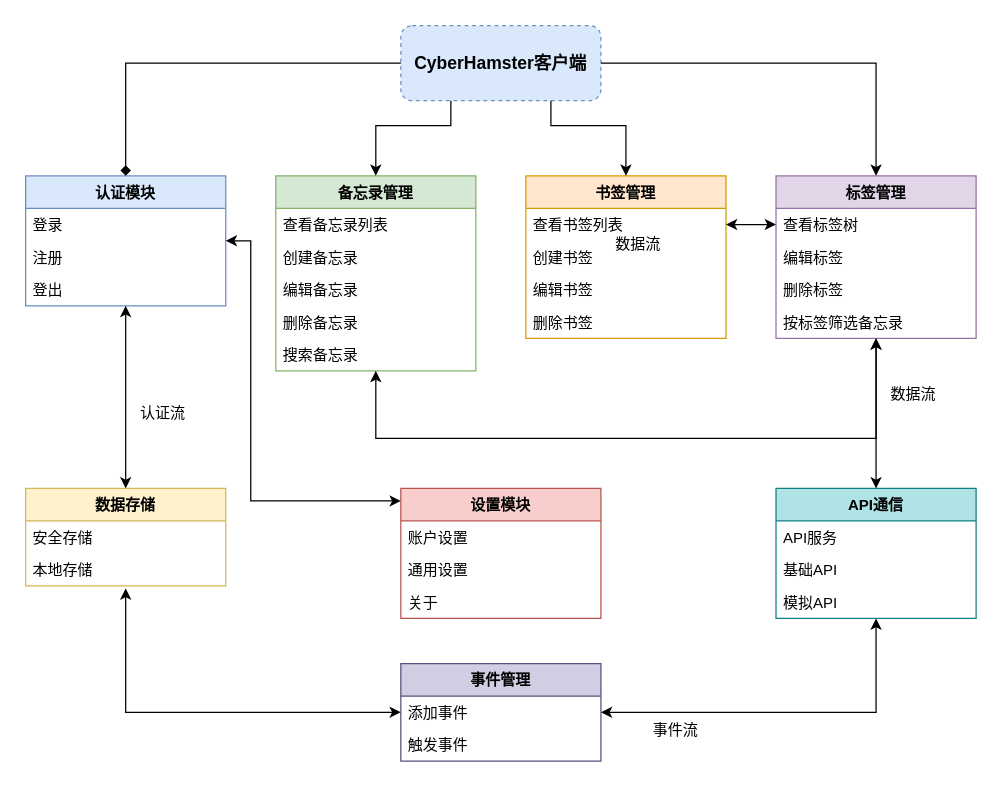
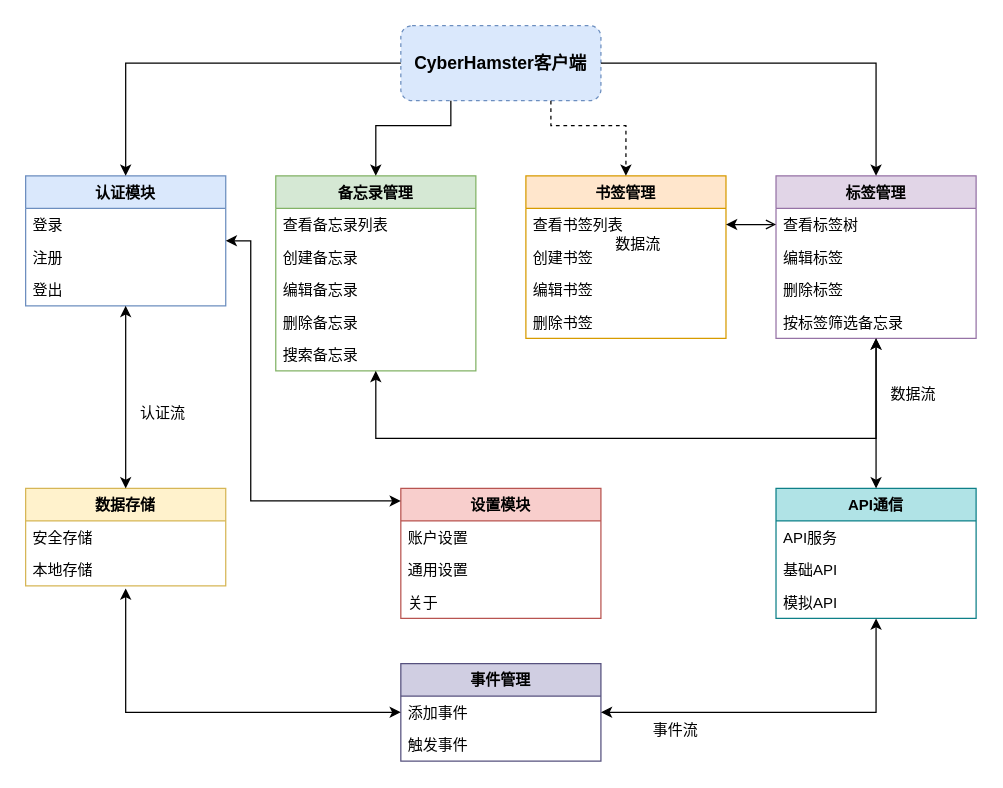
  <mxCell id="0" />
  <mxCell id="1" parent="0" />
  <mxCell id="2" value="CyberHamster客户端" style="rounded=1;whiteSpace=wrap;html=1;fillColor=#dae8fc;strokeColor=#6c8ebf;fontSize=14;fontStyle=1;dashed=1;" parent="1" vertex="1"><mxGeometry x="320" y="20" width="160" height="60" as="geometry" /></mxCell>
  <mxCell id="3" value="认证模块" style="swimlane;fontStyle=1;align=center;verticalAlign=top;childLayout=stackLayout;horizontal=1;startSize=26;horizontalStack=0;resizeParent=1;resizeParentMax=0;resizeLast=0;collapsible=1;marginBottom=0;fillColor=#dae8fc;strokeColor=#6c8ebf;" parent="1" vertex="1"><mxGeometry x="20" y="140" width="160" height="104" as="geometry" /></mxCell>
  <mxCell id="4" value="登录" style="text;strokeColor=none;fillColor=none;align=left;verticalAlign=top;spacingLeft=4;spacingRight=4;overflow=hidden;points=[[0,0.5],[1,0.5]];portConstraint=eastwest;rotatable=0;" parent="3" vertex="1"><mxGeometry y="26" width="160" height="26" as="geometry" /></mxCell>
  <mxCell id="5" value="注册" style="text;strokeColor=none;fillColor=none;align=left;verticalAlign=top;spacingLeft=4;spacingRight=4;overflow=hidden;points=[[0,0.5],[1,0.5]];portConstraint=eastwest;rotatable=0;" parent="3" vertex="1"><mxGeometry y="52" width="160" height="26" as="geometry" /></mxCell>
  <mxCell id="6" value="登出" style="text;strokeColor=none;fillColor=none;align=left;verticalAlign=top;spacingLeft=4;spacingRight=4;overflow=hidden;points=[[0,0.5],[1,0.5]];portConstraint=eastwest;rotatable=0;" parent="3" vertex="1"><mxGeometry y="78" width="160" height="26" as="geometry" /></mxCell>
  <mxCell id="7" value="备忘录管理" style="swimlane;fontStyle=1;align=center;verticalAlign=top;childLayout=stackLayout;horizontal=1;startSize=26;horizontalStack=0;resizeParent=1;resizeParentMax=0;resizeLast=0;collapsible=1;marginBottom=0;fillColor=#d5e8d4;strokeColor=#82b366;" parent="1" vertex="1"><mxGeometry x="220" y="140" width="160" height="156" as="geometry" /></mxCell>
  <mxCell id="8" value="查看备忘录列表" style="text;strokeColor=none;fillColor=none;align=left;verticalAlign=top;spacingLeft=4;spacingRight=4;overflow=hidden;points=[[0,0.5],[1,0.5]];portConstraint=eastwest;rotatable=0;" parent="7" vertex="1"><mxGeometry y="26" width="160" height="26" as="geometry" /></mxCell>
  <mxCell id="9" value="创建备忘录" style="text;strokeColor=none;fillColor=none;align=left;verticalAlign=top;spacingLeft=4;spacingRight=4;overflow=hidden;points=[[0,0.5],[1,0.5]];portConstraint=eastwest;rotatable=0;" parent="7" vertex="1"><mxGeometry y="52" width="160" height="26" as="geometry" /></mxCell>
  <mxCell id="10" value="编辑备忘录" style="text;strokeColor=none;fillColor=none;align=left;verticalAlign=top;spacingLeft=4;spacingRight=4;overflow=hidden;points=[[0,0.5],[1,0.5]];portConstraint=eastwest;rotatable=0;" parent="7" vertex="1"><mxGeometry y="78" width="160" height="26" as="geometry" /></mxCell>
  <mxCell id="11" value="删除备忘录" style="text;strokeColor=none;fillColor=none;align=left;verticalAlign=top;spacingLeft=4;spacingRight=4;overflow=hidden;points=[[0,0.5],[1,0.5]];portConstraint=eastwest;rotatable=0;" parent="7" vertex="1"><mxGeometry y="104" width="160" height="26" as="geometry" /></mxCell>
  <mxCell id="12" value="搜索备忘录" style="text;strokeColor=none;fillColor=none;align=left;verticalAlign=top;spacingLeft=4;spacingRight=4;overflow=hidden;points=[[0,0.5],[1,0.5]];portConstraint=eastwest;rotatable=0;" parent="7" vertex="1"><mxGeometry y="130" width="160" height="26" as="geometry" /></mxCell>
  <mxCell id="13" value="书签管理" style="swimlane;fontStyle=1;align=center;verticalAlign=top;childLayout=stackLayout;horizontal=1;startSize=26;horizontalStack=0;resizeParent=1;resizeParentMax=0;resizeLast=0;collapsible=1;marginBottom=0;fillColor=#ffe6cc;strokeColor=#d79b00;" parent="1" vertex="1"><mxGeometry x="420" y="140" width="160" height="130" as="geometry" /></mxCell>
  <mxCell id="14" value="查看书签列表" style="text;strokeColor=none;fillColor=none;align=left;verticalAlign=top;spacingLeft=4;spacingRight=4;overflow=hidden;points=[[0,0.5],[1,0.5]];portConstraint=eastwest;rotatable=0;" parent="13" vertex="1"><mxGeometry y="26" width="160" height="26" as="geometry" /></mxCell>
  <mxCell id="15" value="创建书签" style="text;strokeColor=none;fillColor=none;align=left;verticalAlign=top;spacingLeft=4;spacingRight=4;overflow=hidden;points=[[0,0.5],[1,0.5]];portConstraint=eastwest;rotatable=0;" parent="13" vertex="1"><mxGeometry y="52" width="160" height="26" as="geometry" /></mxCell>
  <mxCell id="16" value="编辑书签" style="text;strokeColor=none;fillColor=none;align=left;verticalAlign=top;spacingLeft=4;spacingRight=4;overflow=hidden;points=[[0,0.5],[1,0.5]];portConstraint=eastwest;rotatable=0;" parent="13" vertex="1"><mxGeometry y="78" width="160" height="26" as="geometry" /></mxCell>
  <mxCell id="17" value="删除书签" style="text;strokeColor=none;fillColor=none;align=left;verticalAlign=top;spacingLeft=4;spacingRight=4;overflow=hidden;points=[[0,0.5],[1,0.5]];portConstraint=eastwest;rotatable=0;" parent="13" vertex="1"><mxGeometry y="104" width="160" height="26" as="geometry" /></mxCell>
  <mxCell id="18" value="标签管理" style="swimlane;fontStyle=1;align=center;verticalAlign=top;childLayout=stackLayout;horizontal=1;startSize=26;horizontalStack=0;resizeParent=1;resizeParentMax=0;resizeLast=0;collapsible=1;marginBottom=0;fillColor=#e1d5e7;strokeColor=#9673a6;" parent="1" vertex="1"><mxGeometry x="620" y="140" width="160" height="130" as="geometry" /></mxCell>
  <mxCell id="19" value="查看标签树" style="text;strokeColor=none;fillColor=none;align=left;verticalAlign=top;spacingLeft=4;spacingRight=4;overflow=hidden;points=[[0,0.5],[1,0.5]];portConstraint=eastwest;rotatable=0;" parent="18" vertex="1"><mxGeometry y="26" width="160" height="26" as="geometry" /></mxCell>
  <mxCell id="20" value="编辑标签" style="text;strokeColor=none;fillColor=none;align=left;verticalAlign=top;spacingLeft=4;spacingRight=4;overflow=hidden;points=[[0,0.5],[1,0.5]];portConstraint=eastwest;rotatable=0;" parent="18" vertex="1"><mxGeometry y="52" width="160" height="26" as="geometry" /></mxCell>
  <mxCell id="21" value="删除标签" style="text;strokeColor=none;fillColor=none;align=left;verticalAlign=top;spacingLeft=4;spacingRight=4;overflow=hidden;points=[[0,0.5],[1,0.5]];portConstraint=eastwest;rotatable=0;" parent="18" vertex="1"><mxGeometry y="78" width="160" height="26" as="geometry" /></mxCell>
  <mxCell id="22" value="按标签筛选备忘录" style="text;strokeColor=none;fillColor=none;align=left;verticalAlign=top;spacingLeft=4;spacingRight=4;overflow=hidden;points=[[0,0.5],[1,0.5]];portConstraint=eastwest;rotatable=0;" parent="18" vertex="1"><mxGeometry y="104" width="160" height="26" as="geometry" /></mxCell>
  <mxCell id="23" value="设置模块" style="swimlane;fontStyle=1;align=center;verticalAlign=top;childLayout=stackLayout;horizontal=1;startSize=26;horizontalStack=0;resizeParent=1;resizeParentMax=0;resizeLast=0;collapsible=1;marginBottom=0;fillColor=#f8cecc;strokeColor=#b85450;" parent="1" vertex="1"><mxGeometry x="320" y="390" width="160" height="104" as="geometry" /></mxCell>
  <mxCell id="24" value="账户设置" style="text;strokeColor=none;fillColor=none;align=left;verticalAlign=top;spacingLeft=4;spacingRight=4;overflow=hidden;points=[[0,0.5],[1,0.5]];portConstraint=eastwest;rotatable=0;" parent="23" vertex="1"><mxGeometry y="26" width="160" height="26" as="geometry" /></mxCell>
  <mxCell id="25" value="通用设置" style="text;strokeColor=none;fillColor=none;align=left;verticalAlign=top;spacingLeft=4;spacingRight=4;overflow=hidden;points=[[0,0.5],[1,0.5]];portConstraint=eastwest;rotatable=0;" parent="23" vertex="1"><mxGeometry y="52" width="160" height="26" as="geometry" /></mxCell>
  <mxCell id="26" value="关于" style="text;strokeColor=none;fillColor=none;align=left;verticalAlign=top;spacingLeft=4;spacingRight=4;overflow=hidden;points=[[0,0.5],[1,0.5]];portConstraint=eastwest;rotatable=0;" parent="23" vertex="1"><mxGeometry y="78" width="160" height="26" as="geometry" /></mxCell>
  <mxCell id="27" value="数据存储" style="swimlane;fontStyle=1;align=center;verticalAlign=top;childLayout=stackLayout;horizontal=1;startSize=26;horizontalStack=0;resizeParent=1;resizeParentMax=0;resizeLast=0;collapsible=1;marginBottom=0;fillColor=#fff2cc;strokeColor=#d6b656;" parent="1" vertex="1"><mxGeometry x="20" y="390" width="160" height="78" as="geometry" /></mxCell>
  <mxCell id="28" value="安全存储" style="text;strokeColor=none;fillColor=none;align=left;verticalAlign=top;spacingLeft=4;spacingRight=4;overflow=hidden;points=[[0,0.5],[1,0.5]];portConstraint=eastwest;rotatable=0;" parent="27" vertex="1"><mxGeometry y="26" width="160" height="26" as="geometry" /></mxCell>
  <mxCell id="29" value="本地存储" style="text;strokeColor=none;fillColor=none;align=left;verticalAlign=top;spacingLeft=4;spacingRight=4;overflow=hidden;points=[[0,0.5],[1,0.5]];portConstraint=eastwest;rotatable=0;" parent="27" vertex="1"><mxGeometry y="52" width="160" height="26" as="geometry" /></mxCell>
  <mxCell id="30" value="API通信" style="swimlane;fontStyle=1;align=center;verticalAlign=top;childLayout=stackLayout;horizontal=1;startSize=26;horizontalStack=0;resizeParent=1;resizeParentMax=0;resizeLast=0;collapsible=1;marginBottom=0;fillColor=#b0e3e6;strokeColor=#0e8088;" parent="1" vertex="1"><mxGeometry x="620" y="390" width="160" height="104" as="geometry" /></mxCell>
  <mxCell id="31" value="API服务" style="text;strokeColor=none;fillColor=none;align=left;verticalAlign=top;spacingLeft=4;spacingRight=4;overflow=hidden;points=[[0,0.5],[1,0.5]];portConstraint=eastwest;rotatable=0;" parent="30" vertex="1"><mxGeometry y="26" width="160" height="26" as="geometry" /></mxCell>
  <mxCell id="32" value="基础API" style="text;strokeColor=none;fillColor=none;align=left;verticalAlign=top;spacingLeft=4;spacingRight=4;overflow=hidden;points=[[0,0.5],[1,0.5]];portConstraint=eastwest;rotatable=0;" parent="30" vertex="1"><mxGeometry y="52" width="160" height="26" as="geometry" /></mxCell>
  <mxCell id="33" value="模拟API" style="text;strokeColor=none;fillColor=none;align=left;verticalAlign=top;spacingLeft=4;spacingRight=4;overflow=hidden;points=[[0,0.5],[1,0.5]];portConstraint=eastwest;rotatable=0;" parent="30" vertex="1"><mxGeometry y="78" width="160" height="26" as="geometry" /></mxCell>
  <mxCell id="34" value="事件管理" style="swimlane;fontStyle=1;align=center;verticalAlign=top;childLayout=stackLayout;horizontal=1;startSize=26;horizontalStack=0;resizeParent=1;resizeParentMax=0;resizeLast=0;collapsible=1;marginBottom=0;fillColor=#d0cee2;strokeColor=#56517e;" parent="1" vertex="1"><mxGeometry x="320" y="530" width="160" height="78" as="geometry" /></mxCell>
  <mxCell id="35" value="添加事件" style="text;strokeColor=none;fillColor=none;align=left;verticalAlign=top;spacingLeft=4;spacingRight=4;overflow=hidden;points=[[0,0.5],[1,0.5]];portConstraint=eastwest;rotatable=0;" parent="34" vertex="1"><mxGeometry y="26" width="160" height="26" as="geometry" /></mxCell>
  <mxCell id="36" value="触发事件" style="text;strokeColor=none;fillColor=none;align=left;verticalAlign=top;spacingLeft=4;spacingRight=4;overflow=hidden;points=[[0,0.5],[1,0.5]];portConstraint=eastwest;rotatable=0;" parent="34" vertex="1"><mxGeometry y="52" width="160" height="26" as="geometry" /></mxCell>
- <mxCell id="37" value="" style="endArrow=diamond;html=1;rounded=0;exitX=0;exitY=0.5;exitDx=0;exitDy=0;entryX=0.5;entryY=0;entryDx=0;entryDy=0;" parent="1" source="2" target="3" edge="1"><mxGeometry width="50" height="50" relative="1" as="geometry"><mxPoint x="370" y="390" as="sourcePoint" /><mxPoint x="420" y="340" as="targetPoint" /><Array as="points"><mxPoint x="100" y="50" /></Array></mxGeometry></mxCell>
+ <mxCell id="37" value="" style="endArrow=classic;html=1;rounded=0;exitX=0;exitY=0.5;exitDx=0;exitDy=0;entryX=0.5;entryY=0;entryDx=0;entryDy=0;" parent="1" source="2" target="3" edge="1"><mxGeometry width="50" height="50" relative="1" as="geometry"><mxPoint x="370" y="390" as="sourcePoint" /><mxPoint x="420" y="340" as="targetPoint" /><Array as="points"><mxPoint x="100" y="50" /></Array></mxGeometry></mxCell>
  <mxCell id="38" value="" style="endArrow=classic;html=1;rounded=0;exitX=0.25;exitY=1;exitDx=0;exitDy=0;entryX=0.5;entryY=0;entryDx=0;entryDy=0;" parent="1" source="2" target="7" edge="1"><mxGeometry width="50" height="50" relative="1" as="geometry"><mxPoint x="370" y="390" as="sourcePoint" /><mxPoint x="420" y="340" as="targetPoint" /><Array as="points"><mxPoint x="360" y="100" /><mxPoint x="300" y="100" /></Array></mxGeometry></mxCell>
- <mxCell id="39" value="" style="endArrow=classic;html=1;rounded=0;exitX=0.75;exitY=1;exitDx=0;exitDy=0;entryX=0.5;entryY=0;entryDx=0;entryDy=0;" parent="1" source="2" target="13" edge="1"><mxGeometry width="50" height="50" relative="1" as="geometry"><mxPoint x="370" y="390" as="sourcePoint" /><mxPoint x="420" y="340" as="targetPoint" /><Array as="points"><mxPoint x="440" y="100" /><mxPoint x="500" y="100" /></Array></mxGeometry></mxCell>
+ <mxCell id="39" value="" style="endArrow=classic;html=1;rounded=0;exitX=0.75;exitY=1;exitDx=0;exitDy=0;entryX=0.5;entryY=0;entryDx=0;entryDy=0;dashed=1;" parent="1" source="2" target="13" edge="1"><mxGeometry width="50" height="50" relative="1" as="geometry"><mxPoint x="370" y="390" as="sourcePoint" /><mxPoint x="420" y="340" as="targetPoint" /><Array as="points"><mxPoint x="440" y="100" /><mxPoint x="500" y="100" /></Array></mxGeometry></mxCell>
  <mxCell id="40" value="" style="endArrow=classic;html=1;rounded=0;exitX=1;exitY=0.5;exitDx=0;exitDy=0;entryX=0.5;entryY=0;entryDx=0;entryDy=0;" parent="1" source="2" target="18" edge="1"><mxGeometry width="50" height="50" relative="1" as="geometry"><mxPoint x="370" y="390" as="sourcePoint" /><mxPoint x="420" y="340" as="targetPoint" /><Array as="points"><mxPoint x="700" y="50" /></Array></mxGeometry></mxCell>
  <mxCell id="41" value="" style="endArrow=classic;startArrow=classic;html=1;rounded=0;edgeStyle=orthogonalEdgeStyle;" parent="1" source="7" target="18" edge="1"><mxGeometry width="50" height="50" relative="1" as="geometry"><mxPoint x="350" y="300" as="sourcePoint" /><mxPoint x="590" y="292.2" as="targetPoint" /><Array as="points"><mxPoint x="300" y="350" /><mxPoint x="700" y="350" /></Array></mxGeometry></mxCell>
- <mxCell id="42" value="" style="endArrow=classic;startArrow=classic;html=1;rounded=0;exitX=1;exitY=0.5;exitDx=0;exitDy=0;entryX=0;entryY=0.5;entryDx=0;entryDy=0;" parent="1" source="14" target="19" edge="1"><mxGeometry width="50" height="50" relative="1" as="geometry"><mxPoint x="370" y="390" as="sourcePoint" /><mxPoint x="420" y="340" as="targetPoint" /></mxGeometry></mxCell>
+ <mxCell id="42" value="" style="endArrow=open;startArrow=classic;html=1;rounded=0;exitX=1;exitY=0.5;exitDx=0;exitDy=0;entryX=0;entryY=0.5;entryDx=0;entryDy=0;" parent="1" source="14" target="19" edge="1"><mxGeometry width="50" height="50" relative="1" as="geometry"><mxPoint x="370" y="390" as="sourcePoint" /><mxPoint x="420" y="340" as="targetPoint" /></mxGeometry></mxCell>
  <mxCell id="43" value="" style="endArrow=classic;startArrow=classic;html=1;rounded=0;edgeStyle=orthogonalEdgeStyle;" parent="1" source="3" target="23" edge="1"><mxGeometry width="50" height="50" relative="1" as="geometry"><mxPoint x="170" y="247.5" as="sourcePoint" /><mxPoint x="390" y="382.5" as="targetPoint" /><Array as="points"><mxPoint x="200" y="192" /><mxPoint x="200" y="400" /></Array></mxGeometry></mxCell>
  <mxCell id="44" value="" style="endArrow=classic;startArrow=classic;html=1;rounded=0;exitX=0.5;exitY=0;exitDx=0;exitDy=0;" parent="1" source="30" edge="1"><mxGeometry width="50" height="50" relative="1" as="geometry"><mxPoint x="370" y="390" as="sourcePoint" /><mxPoint x="700" y="270" as="targetPoint" /></mxGeometry></mxCell>
  <mxCell id="45" value="" style="endArrow=classic;startArrow=classic;html=1;rounded=0;exitX=0.5;exitY=0;exitDx=0;exitDy=0;entryX=0.5;entryY=1;entryDx=0;entryDy=0;" parent="1" source="27" target="3" edge="1"><mxGeometry width="50" height="50" relative="1" as="geometry"><mxPoint x="370" y="390" as="sourcePoint" /><mxPoint x="420" y="340" as="targetPoint" /></mxGeometry></mxCell>
  <mxCell id="46" value="" style="endArrow=classic;startArrow=classic;html=1;rounded=0;exitX=0;exitY=0.5;exitDx=0;exitDy=0;" parent="1" source="35" edge="1"><mxGeometry width="50" height="50" relative="1" as="geometry"><mxPoint x="370" y="440" as="sourcePoint" /><mxPoint x="100" y="470" as="targetPoint" /><Array as="points"><mxPoint x="100" y="569" /></Array></mxGeometry></mxCell>
  <mxCell id="47" value="" style="endArrow=classic;startArrow=classic;html=1;rounded=0;exitX=1;exitY=0.5;exitDx=0;exitDy=0;entryX=0.5;entryY=1;entryDx=0;entryDy=0;" parent="1" source="35" target="30" edge="1"><mxGeometry width="50" height="50" relative="1" as="geometry"><mxPoint x="370" y="440" as="sourcePoint" /><mxPoint x="420" y="390" as="targetPoint" /><Array as="points"><mxPoint x="700" y="569" /></Array></mxGeometry></mxCell>
  <mxCell id="48" value="数据流" style="text;html=1;strokeColor=none;fillColor=none;align=center;verticalAlign=middle;whiteSpace=wrap;rounded=0;" parent="1" vertex="1"><mxGeometry x="480" y="180" width="60" height="30" as="geometry" /></mxCell>
  <mxCell id="49" value="数据流" style="text;html=1;strokeColor=none;fillColor=none;align=center;verticalAlign=middle;whiteSpace=wrap;rounded=0;" parent="1" vertex="1"><mxGeometry x="700" y="300" width="60" height="30" as="geometry" /></mxCell>
  <mxCell id="50" value="事件流" style="text;html=1;strokeColor=none;fillColor=none;align=center;verticalAlign=middle;whiteSpace=wrap;rounded=0;" parent="1" vertex="1"><mxGeometry x="510" y="569" width="60" height="30" as="geometry" /></mxCell>
  <mxCell id="51" value="认证流" style="text;html=1;strokeColor=none;fillColor=none;align=center;verticalAlign=middle;whiteSpace=wrap;rounded=0;" parent="1" vertex="1"><mxGeometry x="100" y="315" width="60" height="30" as="geometry" /></mxCell>
